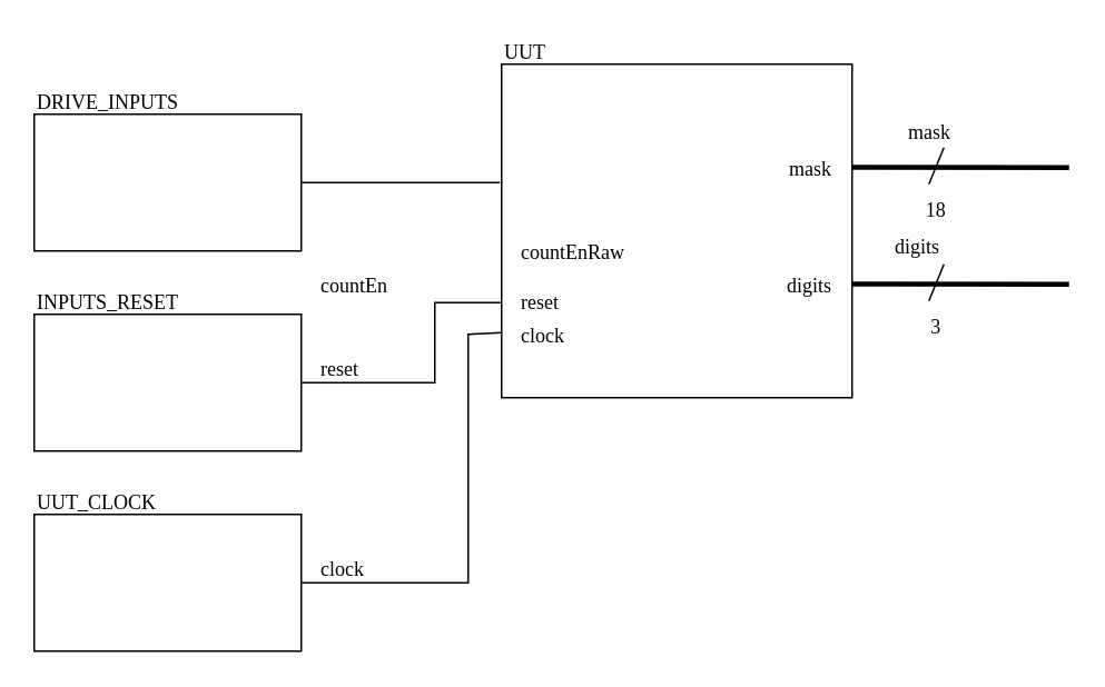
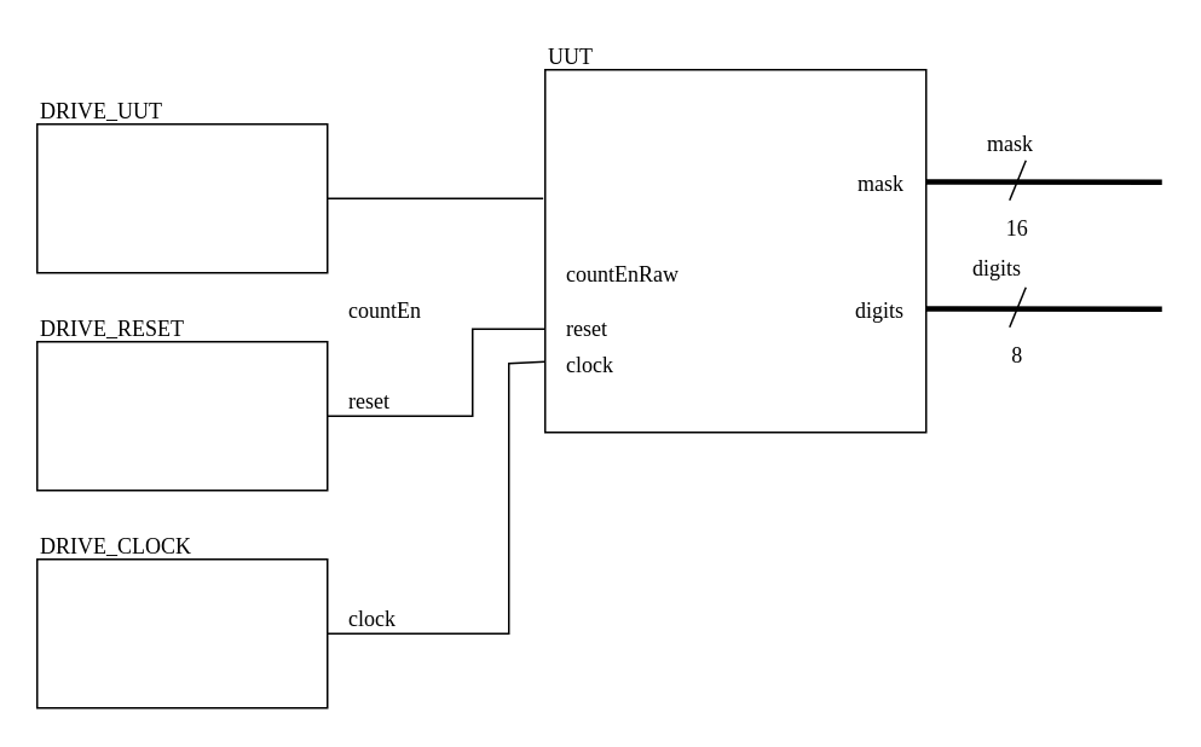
  <mxCell id="0" />
  <mxCell id="1" parent="0" />
  <mxCell id="2" value="" style="rounded=0;whiteSpace=wrap;html=1;fontStyle=0" parent="1" vertex="1"><mxGeometry x="20" y="188" width="160" height="82" as="geometry" /></mxCell>
- <mxCell id="3" value="INPUTS_RESET" style="text;html=1;align=left;verticalAlign=bottom;whiteSpace=wrap;rounded=0;fontFamily=Lucida Console;fontStyle=0" parent="1" vertex="1"><mxGeometry x="20" y="170" width="160" height="20" as="geometry" /></mxCell>
+ <mxCell id="3" value="DRIVE_RESET" style="text;html=1;align=left;verticalAlign=bottom;whiteSpace=wrap;rounded=0;fontFamily=Lucida Console;fontStyle=0" parent="1" vertex="1"><mxGeometry x="20" y="170" width="160" height="20" as="geometry" /></mxCell>
  <mxCell id="4" value="" style="rounded=0;whiteSpace=wrap;html=1;fontStyle=0" parent="1" vertex="1"><mxGeometry x="20" y="308" width="160" height="82" as="geometry" /></mxCell>
- <mxCell id="5" value="UUT_CLOCK" style="text;html=1;align=left;verticalAlign=bottom;whiteSpace=wrap;rounded=0;fontFamily=Lucida Console;fontStyle=0" parent="1" vertex="1"><mxGeometry x="20" y="290" width="160" height="20" as="geometry" /></mxCell>
+ <mxCell id="5" value="DRIVE_CLOCK" style="text;html=1;align=left;verticalAlign=bottom;whiteSpace=wrap;rounded=0;fontFamily=Lucida Console;fontStyle=0" parent="1" vertex="1"><mxGeometry x="20" y="290" width="160" height="20" as="geometry" /></mxCell>
  <mxCell id="6" value="" style="rounded=0;whiteSpace=wrap;html=1;fontStyle=0" parent="1" vertex="1"><mxGeometry x="20" y="68" width="160" height="82" as="geometry" /></mxCell>
- <mxCell id="7" value="DRIVE_INPUTS" style="text;html=1;align=left;verticalAlign=bottom;whiteSpace=wrap;rounded=0;fontFamily=Lucida Console;fontStyle=0" parent="1" vertex="1"><mxGeometry x="20" y="50" width="160" height="20" as="geometry" /></mxCell>
+ <mxCell id="7" value="DRIVE_UUT" style="text;html=1;align=left;verticalAlign=bottom;whiteSpace=wrap;rounded=0;fontFamily=Lucida Console;fontStyle=0" parent="1" vertex="1"><mxGeometry x="20" y="50" width="160" height="20" as="geometry" /></mxCell>
  <mxCell id="8" value="" style="rounded=0;whiteSpace=wrap;html=1;fontStyle=0" parent="1" vertex="1"><mxGeometry x="300" y="38" width="210" height="200" as="geometry" /></mxCell>
  <mxCell id="9" value="UUT" style="text;html=1;align=left;verticalAlign=bottom;whiteSpace=wrap;rounded=0;fontFamily=Lucida Console;fontStyle=0" parent="1" vertex="1"><mxGeometry x="300" y="20" width="210" height="20" as="geometry" /></mxCell>
  <mxCell id="10" value="countEnRaw" style="text;html=1;align=left;verticalAlign=bottom;whiteSpace=wrap;rounded=0;fontFamily=Lucida Console;fontStyle=0" parent="1" vertex="1"><mxGeometry x="310" y="140" width="50" height="20" as="geometry" /></mxCell>
  <mxCell id="11" value="clock" style="text;html=1;align=left;verticalAlign=bottom;whiteSpace=wrap;rounded=0;fontFamily=Lucida Console;fontStyle=0" parent="1" vertex="1"><mxGeometry x="310" y="190" width="50" height="20" as="geometry" /></mxCell>
  <mxCell id="12" value="reset" style="text;html=1;align=left;verticalAlign=bottom;whiteSpace=wrap;rounded=0;fontFamily=Lucida Console;fontStyle=0" parent="1" vertex="1"><mxGeometry x="310" y="170" width="50" height="20" as="geometry" /></mxCell>
  <mxCell id="13" value="digits" style="text;html=1;align=right;verticalAlign=bottom;whiteSpace=wrap;rounded=0;fontFamily=Lucida Console;fontStyle=0" parent="1" vertex="1"><mxGeometry x="450" y="160" width="50" height="20" as="geometry" /></mxCell>
  <mxCell id="14" value="mask" style="text;html=1;align=right;verticalAlign=bottom;whiteSpace=wrap;rounded=0;fontFamily=Lucida Console;fontStyle=0" parent="1" vertex="1"><mxGeometry x="450" y="90" width="50" height="20" as="geometry" /></mxCell>
  <mxCell id="15" style="edgeStyle=orthogonalEdgeStyle;rounded=0;orthogonalLoop=1;jettySize=auto;html=1;exitX=1;exitY=0.5;exitDx=0;exitDy=0;entryX=-0.005;entryY=0.355;entryDx=0;entryDy=0;entryPerimeter=0;endArrow=none;endFill=0;fontStyle=0" parent="1" source="6" target="8" edge="1"><mxGeometry relative="1" as="geometry" /></mxCell>
  <mxCell id="16" style="edgeStyle=orthogonalEdgeStyle;rounded=0;orthogonalLoop=1;jettySize=auto;html=1;exitX=1;exitY=0.5;exitDx=0;exitDy=0;entryX=0;entryY=0.715;entryDx=0;entryDy=0;entryPerimeter=0;endArrow=none;endFill=0;fontStyle=0" parent="1" source="2" target="8" edge="1"><mxGeometry relative="1" as="geometry"><Array as="points"><mxPoint x="260" y="229" /><mxPoint x="260" y="181" /></Array></mxGeometry></mxCell>
  <mxCell id="17" style="edgeStyle=orthogonalEdgeStyle;rounded=0;orthogonalLoop=1;jettySize=auto;html=1;exitX=1;exitY=0.5;exitDx=0;exitDy=0;entryX=0;entryY=0.805;entryDx=0;entryDy=0;entryPerimeter=0;endArrow=none;endFill=0;fontStyle=0" parent="1" source="4" target="8" edge="1"><mxGeometry relative="1" as="geometry"><Array as="points"><mxPoint x="280" y="349" /><mxPoint x="280" y="200" /></Array></mxGeometry></mxCell>
  <mxCell id="18" value="countEn" style="text;html=1;align=left;verticalAlign=bottom;whiteSpace=wrap;rounded=0;fontFamily=Lucida Console;fontStyle=0" parent="1" vertex="1"><mxGeometry x="190" y="160" width="70" height="20" as="geometry" /></mxCell>
  <mxCell id="19" value="reset" style="text;html=1;align=left;verticalAlign=bottom;whiteSpace=wrap;rounded=0;fontFamily=Lucida Console;fontStyle=0" parent="1" vertex="1"><mxGeometry x="190" y="210" width="70" height="20" as="geometry" /></mxCell>
  <mxCell id="20" value="clock" style="text;html=1;align=left;verticalAlign=bottom;whiteSpace=wrap;rounded=0;fontFamily=Lucida Console;fontStyle=0" parent="1" vertex="1"><mxGeometry x="190" y="330" width="70" height="20" as="geometry" /></mxCell>
  <mxCell id="21" value="" style="endArrow=none;html=1;rounded=0;strokeWidth=3;entryX=0;entryY=0.5;entryDx=0;entryDy=0;entryPerimeter=0;fontStyle=0" parent="1" edge="1"><mxGeometry width="50" height="50" relative="1" as="geometry"><mxPoint x="510" y="99.82" as="sourcePoint" /><mxPoint x="640" y="100" as="targetPoint" /><Array as="points"><mxPoint x="520" y="99.82" /></Array></mxGeometry></mxCell>
- <mxCell id="22" value="18" style="text;html=1;align=center;verticalAlign=bottom;whiteSpace=wrap;rounded=0;fontFamily=Lucida Console;fontStyle=0" parent="1" vertex="1"><mxGeometry x="530" y="115" width="61" height="20" as="geometry" /></mxCell>
+ <mxCell id="22" value="16" style="text;html=1;align=center;verticalAlign=bottom;whiteSpace=wrap;rounded=0;fontFamily=Lucida Console;fontStyle=0" parent="1" vertex="1"><mxGeometry x="530" y="115" width="61" height="20" as="geometry" /></mxCell>
  <mxCell id="23" value="" style="endArrow=none;html=1;rounded=0;strokeWidth=3;entryX=0;entryY=0.5;entryDx=0;entryDy=0;entryPerimeter=0;fontStyle=0" parent="1" edge="1"><mxGeometry width="50" height="50" relative="1" as="geometry"><mxPoint x="510" y="169.82" as="sourcePoint" /><mxPoint x="640" y="170" as="targetPoint" /><Array as="points"><mxPoint x="520" y="169.82" /></Array></mxGeometry></mxCell>
- <mxCell id="24" value="3" style="text;html=1;align=center;verticalAlign=bottom;whiteSpace=wrap;rounded=0;fontFamily=Lucida Console;fontStyle=0" parent="1" vertex="1"><mxGeometry x="530" y="185" width="61" height="20" as="geometry" /></mxCell>
+ <mxCell id="24" value="8" style="text;html=1;align=center;verticalAlign=bottom;whiteSpace=wrap;rounded=0;fontFamily=Lucida Console;fontStyle=0" parent="1" vertex="1"><mxGeometry x="530" y="185" width="61" height="20" as="geometry" /></mxCell>
  <mxCell id="25" value="digits" style="text;html=1;align=left;verticalAlign=bottom;whiteSpace=wrap;rounded=0;fontFamily=Lucida Console;fontStyle=0" parent="1" vertex="1"><mxGeometry x="534" y="137" width="70" height="20" as="geometry" /></mxCell>
  <mxCell id="26" value="mask" style="text;html=1;align=left;verticalAlign=bottom;whiteSpace=wrap;rounded=0;fontFamily=Lucida Console;fontStyle=0" parent="1" vertex="1"><mxGeometry x="542" y="68" width="70" height="20" as="geometry" /></mxCell>
  <mxCell id="27" value="" style="endArrow=none;html=1;rounded=0;strokeWidth=1;fontStyle=0" parent="1" edge="1"><mxGeometry width="50" height="50" relative="1" as="geometry"><mxPoint x="556" y="110" as="sourcePoint" /><mxPoint x="565" y="88" as="targetPoint" /></mxGeometry></mxCell>
  <mxCell id="28" value="" style="endArrow=none;html=1;rounded=0;strokeWidth=1;fontStyle=0" parent="1" edge="1"><mxGeometry width="50" height="50" relative="1" as="geometry"><mxPoint x="556" y="180" as="sourcePoint" /><mxPoint x="565" y="158" as="targetPoint" /></mxGeometry></mxCell>
